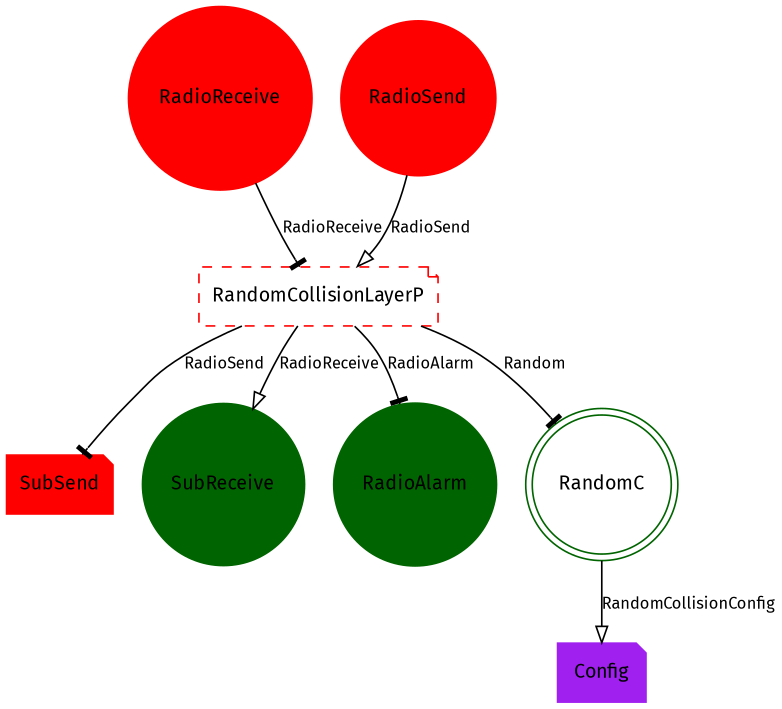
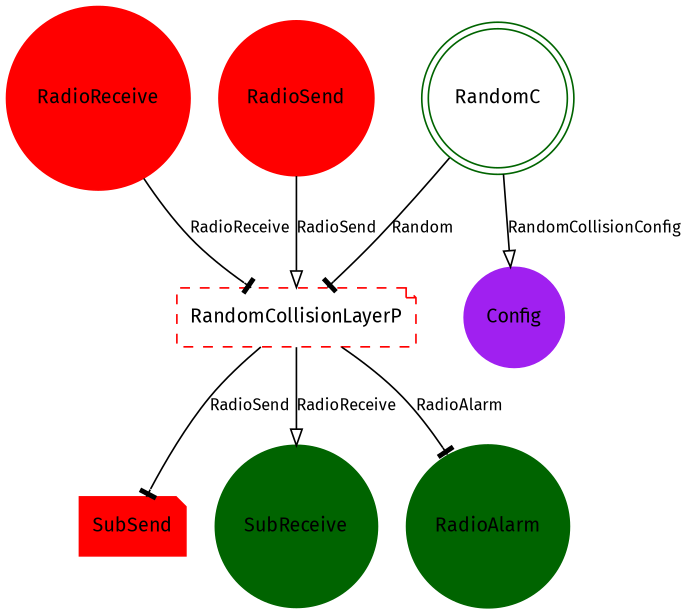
  digraph {
    fontname="Fira Sans"
    node [color=red fontname="Fira Sans" fontsize=12 shape=circle style=filled]
    edge [arrowhead=tee fontname="Fira Sans" fontsize=10]
    n1 [label=RadioReceive]
    n2 [label=RandomCollisionLayerP shape=note style=dashed]
    n3 [label=SubSend shape=note]
    n4 [color=darkgreen label=SubReceive]
    n5 [color=darkgreen label=RadioAlarm]
    RandomC [color=darkgreen peripheries=2 style=""]
-   n7 [color=purple label=Config shape=note]
+   n7 [color=purple label=Config]
    n8 [label=RadioSend]
    n1 -> n2 [label=RadioReceive]
    n2 -> n3 [label=RadioSend]
    n2 -> n4 [arrowhead=onormal label=RadioReceive]
    n2 -> n5 [label=RadioAlarm]
-   n2 -> RandomC [label=Random]
+   RandomC -> n2 [label=Random]
    RandomC -> n7 [arrowhead=onormal label=RandomCollisionConfig]
    n8 -> n2 [arrowhead=onormal label=RadioSend]
  }
